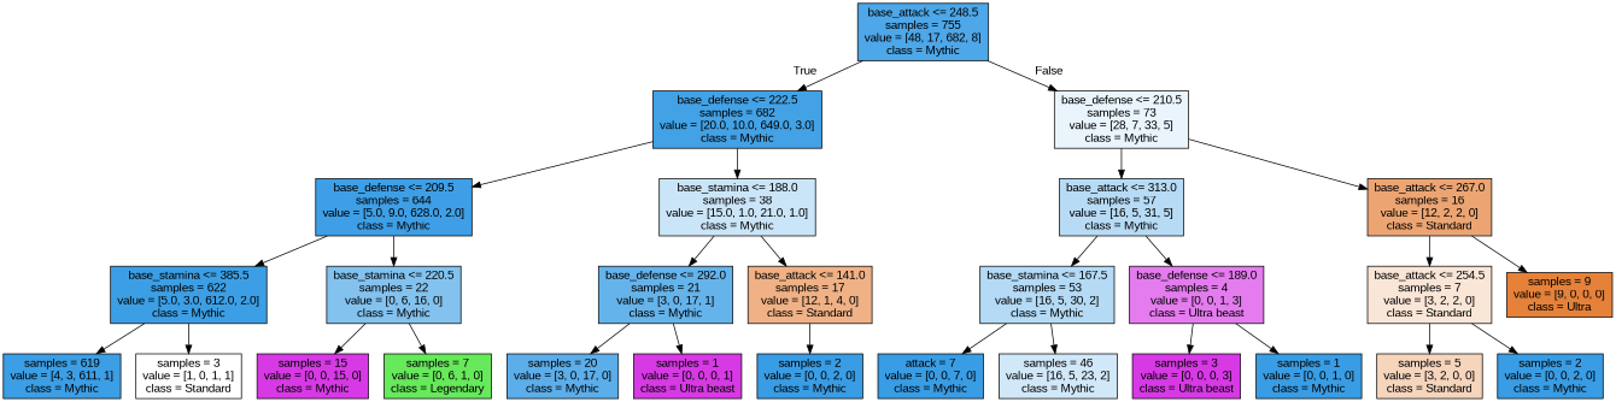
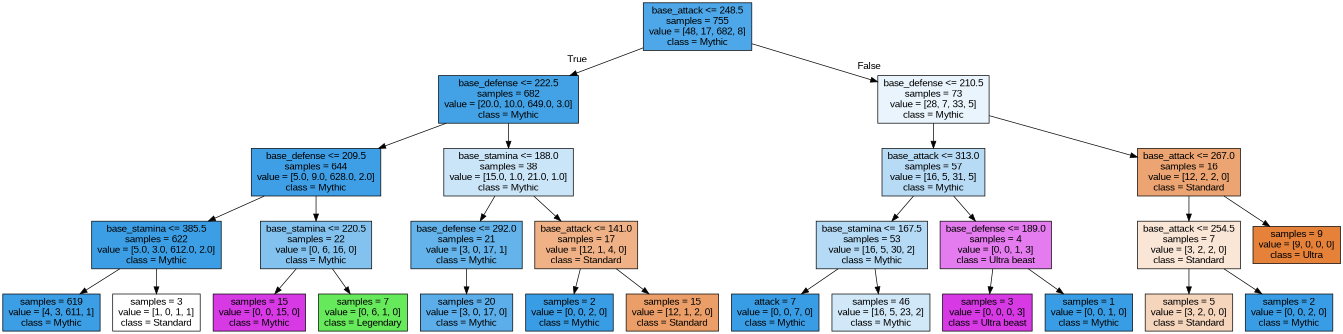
  digraph {
    fontname="Liberation Sans"
    node [color=black fillcolor="#399de5" fontname="Liberation Sans" shape=box style=filled]
    edge [fontname="Liberation Sans"]
    n1 [fillcolor="#4da7e8" label="base_attack <= 248.5\nsamples = 755\nvalue = [48, 17, 682, 8]\nclass = Mythic"]
    n2 [fillcolor="#43a2e6" label="base_defense <= 222.5\nsamples = 682\nvalue = [20.0, 10.0, 649.0, 3.0]\nclass = Mythic"]
    n3 [fillcolor="#e9f4fc" label="base_defense <= 210.5\nsamples = 73\nvalue = [28, 7, 33, 5]\nclass = Mythic"]
    n4 [fillcolor="#3e9fe6" label="base_defense <= 209.5\nsamples = 644\nvalue = [5.0, 9.0, 628.0, 2.0]\nclass = Mythic"]
    n5 [fillcolor="#cbe5f8" label="base_stamina <= 188.0\nsamples = 38\nvalue = [15.0, 1.0, 21.0, 1.0]\nclass = Mythic"]
    n6 [fillcolor="#b7dbf5" label="base_attack <= 313.0\nsamples = 57\nvalue = [16, 5, 31, 5]\nclass = Mythic"]
    n7 [fillcolor="#eca572" label="base_attack <= 267.0\nsamples = 16\nvalue = [12, 2, 2, 0]\nclass = Standard"]
    n8 [fillcolor="#3c9fe5" label="base_stamina <= 385.5\nsamples = 622\nvalue = [5.0, 3.0, 612.0, 2.0]\nclass = Mythic"]
    n9 [fillcolor="#83c2ef" label="base_stamina <= 220.5\nsamples = 22\nvalue = [0, 6, 16, 0]\nclass = Mythic"]
    n10 [fillcolor="#65b3eb" label="base_defense <= 292.0\nsamples = 21\nvalue = [3, 0, 17, 1]\nclass = Mythic"]
    n11 [fillcolor="#efb185" label="base_attack <= 141.0\nsamples = 17\nvalue = [12, 1, 4, 0]\nclass = Standard"]
    n12 [fillcolor="#3c9ee5" label="samples = 619\nvalue = [4, 3, 611, 1]\nclass = Mythic"]
    n13 [fillcolor="#ffffff" label="samples = 3\nvalue = [1, 0, 1, 1]\nclass = Standard"]
    n14 [fillcolor="#d739e5" label="samples = 15\nvalue = [0, 0, 15, 0]\nclass = Mythic"]
    n15 [fillcolor="#66e95a" label="samples = 7\nvalue = [0, 6, 1, 0]\nclass = Legendary"]
    n16 [fillcolor="#5caeea" label="samples = 20\nvalue = [3, 0, 17, 0]\nclass = Mythic"]
-   n17 [fillcolor="#d739e5" label="samples = 1\nvalue = [0, 0, 0, 1]\nclass = Ultra beast"]
    n18 [label="samples = 2\nvalue = [0, 0, 2, 0]\nclass = Mythic"]
+   n19 [fillcolor="#eb9e67" label="samples = 15\nvalue = [12, 1, 2, 0]\nclass = Standard"]
    n20 [fillcolor="#b4daf5" label="base_stamina <= 167.5\nsamples = 53\nvalue = [16, 5, 30, 2]\nclass = Mythic"]
    n21 [fillcolor="#e47bee" label="base_defense <= 189.0\nsamples = 4\nvalue = [0, 0, 1, 3]\nclass = Ultra beast"]
    n22 [fillcolor="#fae6d7" label="base_attack <= 254.5\nsamples = 7\nvalue = [3, 2, 2, 0]\nclass = Standard"]
    n23 [fillcolor="#e58139" label="samples = 9\nvalue = [9, 0, 0, 0]\nclass = Ultra"]
    n24 [label="attack = 7\nvalue = [0, 0, 7, 0]\nclass = Mythic"]
    n25 [fillcolor="#d1e8f9" label="samples = 46\nvalue = [16, 5, 23, 2]\nclass = Mythic"]
    n26 [fillcolor="#d739e5" label="samples = 3\nvalue = [0, 0, 0, 3]\nclass = Ultra beast"]
    n27 [label="samples = 1\nvalue = [0, 0, 1, 0]\nclass = Mythic"]
    n28 [fillcolor="#f6d5bd" label="samples = 5\nvalue = [3, 2, 0, 0]\nclass = Standard"]
    n29 [label="samples = 2\nvalue = [0, 0, 2, 0]\nclass = Mythic"]
    n1 -> n2 [headlabel=True labelangle=45 labeldistance=2.5]
    n1 -> n3 [headlabel=False labelangle=-45 labeldistance=2.5]
    n2 -> n4
    n2 -> n5
    n3 -> n6
    n3 -> n7
    n4 -> n8
    n4 -> n9
    n5 -> n10
    n5 -> n11
    n6 -> n20
    n6 -> n21
    n7 -> n22
    n7 -> n23
    n8 -> n12
    n8 -> n13
    n9 -> n14
    n9 -> n15
    n10 -> n16
-   n10 -> n17
    n11 -> n18
+   n11 -> n19
    n20 -> n24
    n20 -> n25
    n21 -> n26
    n21 -> n27
    n22 -> n28
    n22 -> n29
  }
